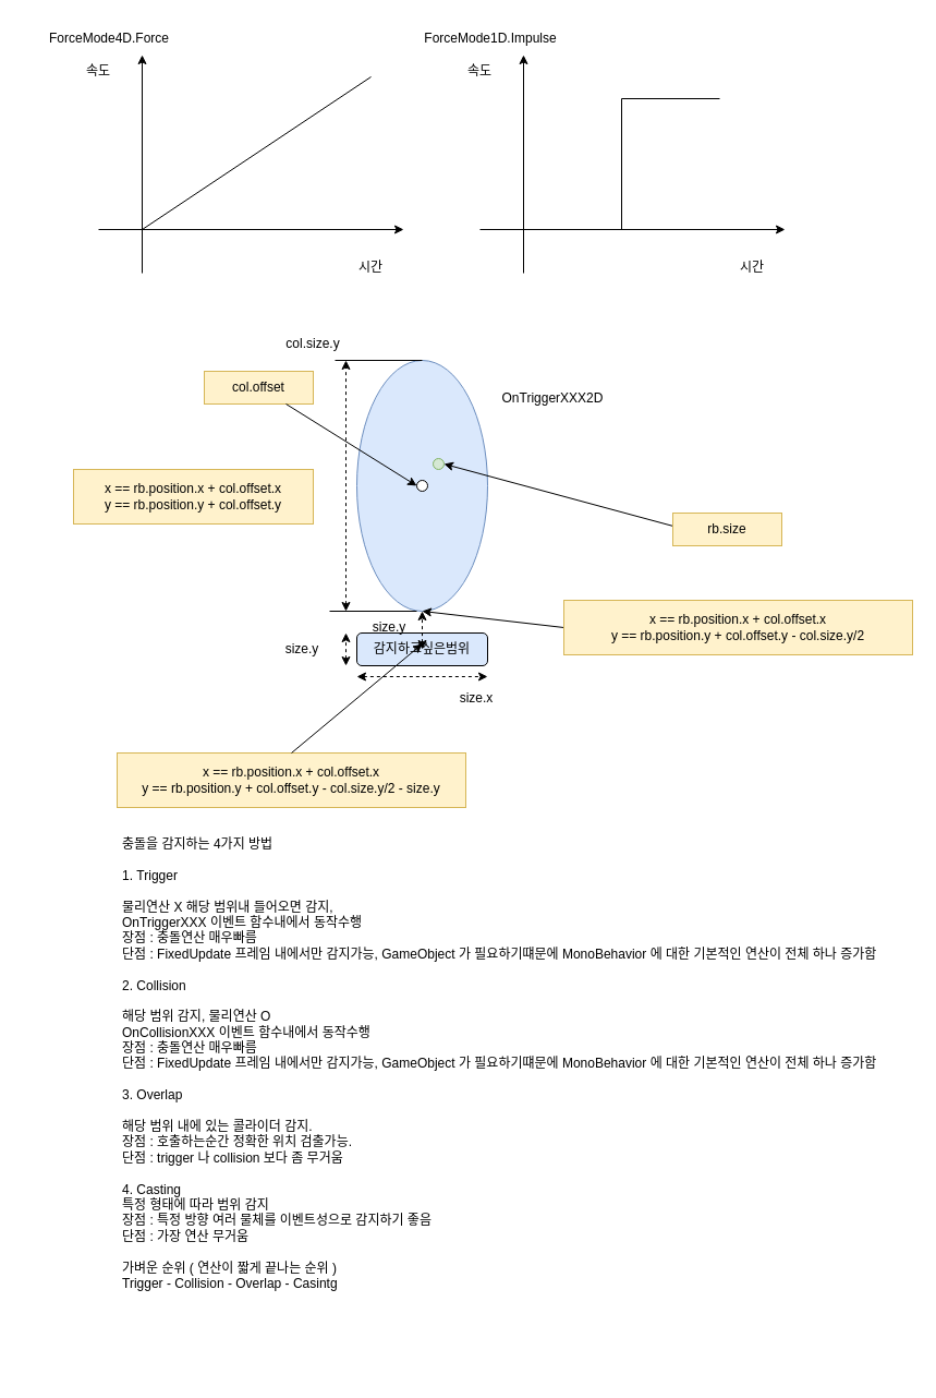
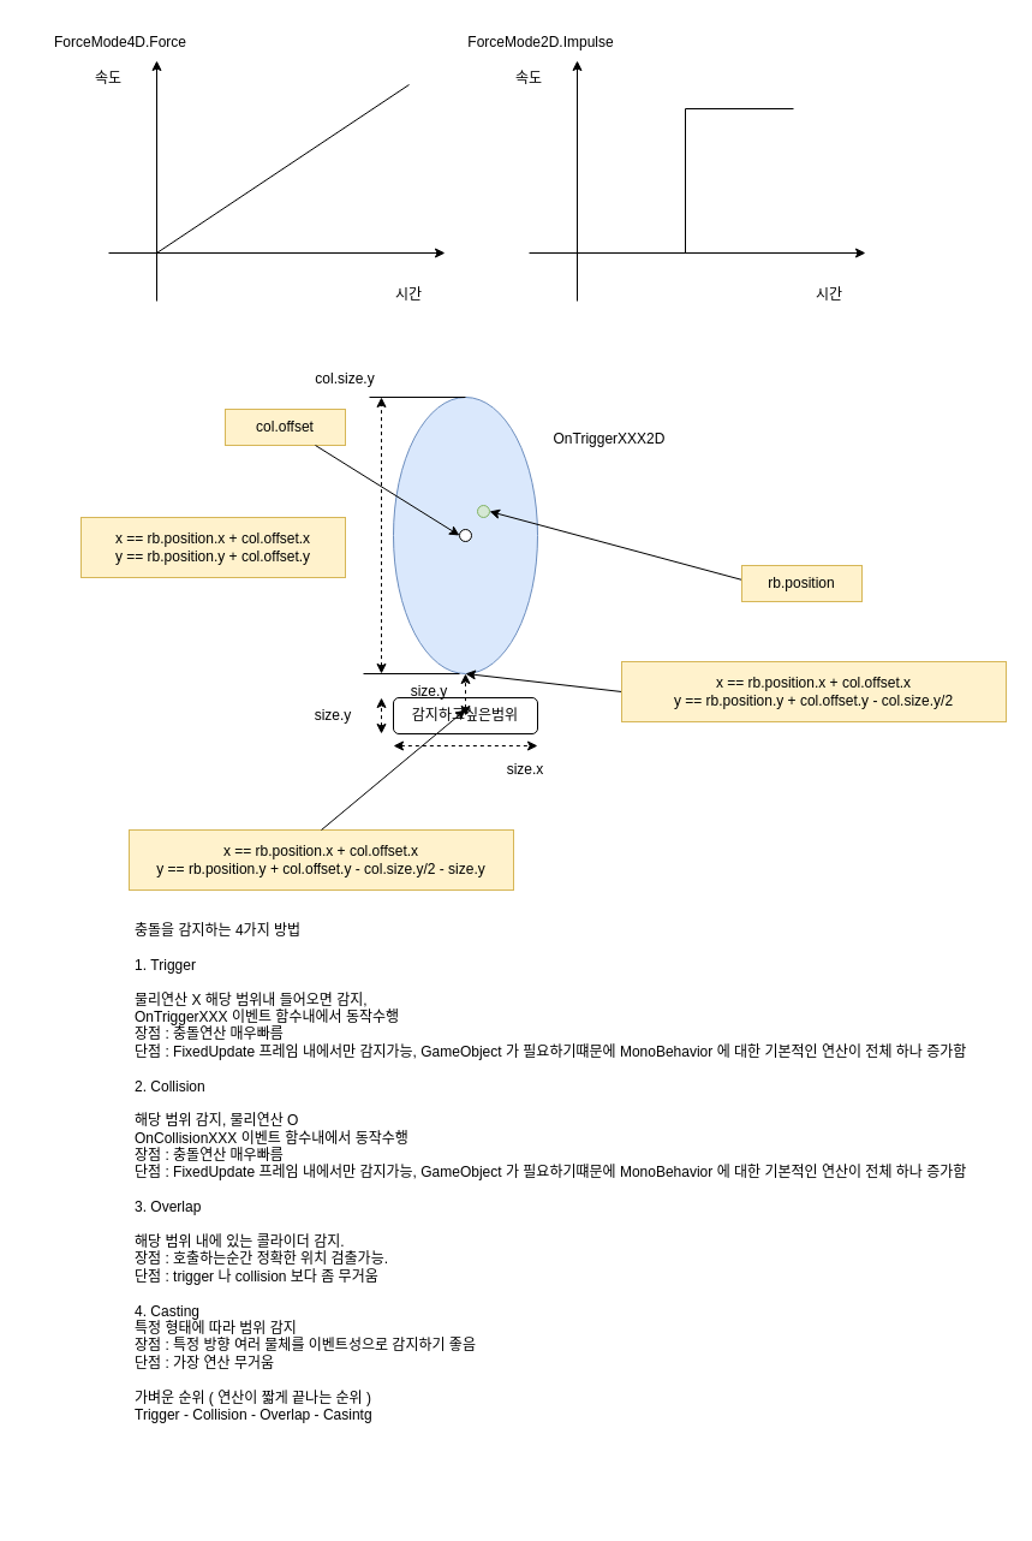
  <mxCell id="0" />
  <mxCell id="1" parent="0" />
  <mxCell id="2" value="" style="endArrow=classic;html=1;rounded=0;" edge="1" parent="1"><mxGeometry width="50" height="50" relative="1" as="geometry"><mxPoint x="90" y="210" as="sourcePoint" /><mxPoint x="370" y="210" as="targetPoint" /></mxGeometry></mxCell>
  <mxCell id="3" value="" style="endArrow=classic;html=1;rounded=0;" edge="1" parent="1"><mxGeometry width="50" height="50" relative="1" as="geometry"><mxPoint x="130" y="250" as="sourcePoint" /><mxPoint x="130" y="50" as="targetPoint" /></mxGeometry></mxCell>
  <mxCell id="4" value="" style="endArrow=none;html=1;rounded=0;" edge="1" parent="1"><mxGeometry width="50" height="50" relative="1" as="geometry"><mxPoint x="130" y="210" as="sourcePoint" /><mxPoint x="340" y="70" as="targetPoint" /></mxGeometry></mxCell>
  <mxCell id="5" value="시간" style="text;html=1;strokeColor=none;fillColor=none;align=center;verticalAlign=middle;whiteSpace=wrap;rounded=0;" vertex="1" parent="1"><mxGeometry x="310" y="230" width="60" height="30" as="geometry" /></mxCell>
  <mxCell id="6" value="속도" style="text;html=1;strokeColor=none;fillColor=none;align=center;verticalAlign=middle;whiteSpace=wrap;rounded=0;" vertex="1" parent="1"><mxGeometry x="60" y="50" width="60" height="30" as="geometry" /></mxCell>
  <mxCell id="7" value="ForceMode4D.Force" style="text;html=1;strokeColor=none;fillColor=none;align=center;verticalAlign=middle;whiteSpace=wrap;rounded=0;" vertex="1" parent="1"><mxGeometry x="20" y="20" width="160" height="30" as="geometry" /></mxCell>
  <mxCell id="8" value="" style="endArrow=classic;html=1;rounded=0;" edge="1" parent="1"><mxGeometry width="50" height="50" relative="1" as="geometry"><mxPoint x="440" y="210" as="sourcePoint" /><mxPoint x="720" y="210" as="targetPoint" /></mxGeometry></mxCell>
  <mxCell id="9" value="" style="endArrow=classic;html=1;rounded=0;" edge="1" parent="1"><mxGeometry width="50" height="50" relative="1" as="geometry"><mxPoint x="480" y="250" as="sourcePoint" /><mxPoint x="480" y="50" as="targetPoint" /></mxGeometry></mxCell>
  <mxCell id="10" value="" style="endArrow=none;html=1;rounded=0;" edge="1" parent="1"><mxGeometry width="50" height="50" relative="1" as="geometry"><mxPoint x="480" y="210" as="sourcePoint" /><mxPoint x="570" y="210" as="targetPoint" /></mxGeometry></mxCell>
  <mxCell id="11" value="시간" style="text;html=1;strokeColor=none;fillColor=none;align=center;verticalAlign=middle;whiteSpace=wrap;rounded=0;" vertex="1" parent="1"><mxGeometry x="660" y="230" width="60" height="30" as="geometry" /></mxCell>
  <mxCell id="12" value="속도" style="text;html=1;strokeColor=none;fillColor=none;align=center;verticalAlign=middle;whiteSpace=wrap;rounded=0;" vertex="1" parent="1"><mxGeometry x="410" y="50" width="60" height="30" as="geometry" /></mxCell>
- <mxCell id="13" value="ForceMode1D.Impulse" style="text;html=1;strokeColor=none;fillColor=none;align=center;verticalAlign=middle;whiteSpace=wrap;rounded=0;" vertex="1" parent="1"><mxGeometry x="370" y="20" width="160" height="30" as="geometry" /></mxCell>
+ <mxCell id="13" value="ForceMode2D.Impulse" style="text;html=1;strokeColor=none;fillColor=none;align=center;verticalAlign=middle;whiteSpace=wrap;rounded=0;" vertex="1" parent="1"><mxGeometry x="370" y="20" width="160" height="30" as="geometry" /></mxCell>
  <mxCell id="14" value="" style="endArrow=none;html=1;rounded=0;" edge="1" parent="1"><mxGeometry width="50" height="50" relative="1" as="geometry"><mxPoint x="570" y="90" as="sourcePoint" /><mxPoint x="660" y="90" as="targetPoint" /></mxGeometry></mxCell>
  <mxCell id="15" value="" style="endArrow=none;html=1;rounded=0;" edge="1" parent="1"><mxGeometry width="50" height="50" relative="1" as="geometry"><mxPoint x="570" y="210" as="sourcePoint" /><mxPoint x="570" y="90" as="targetPoint" /></mxGeometry></mxCell>
  <mxCell id="16" value="" style="ellipse;whiteSpace=wrap;html=1;fillColor=#dae8fc;strokeColor=#6c8ebf;" vertex="1" parent="1"><mxGeometry x="327" y="330" width="120" height="230" as="geometry" /></mxCell>
  <mxCell id="17" value="" style="ellipse;whiteSpace=wrap;html=1;aspect=fixed;fillColor=#d5e8d4;strokeColor=#82b366;" vertex="1" parent="1"><mxGeometry x="397" y="420" width="10" height="10" as="geometry" /></mxCell>
  <mxCell id="18" value="OnTriggerXXX2D&lt;br&gt;" style="text;html=1;strokeColor=none;fillColor=none;align=center;verticalAlign=middle;whiteSpace=wrap;rounded=0;" vertex="1" parent="1"><mxGeometry x="477" y="350" width="60" height="30" as="geometry" /></mxCell>
  <mxCell id="19" value="" style="endArrow=classic;html=1;rounded=0;entryX=1;entryY=0.5;entryDx=0;entryDy=0;" edge="1" parent="1" target="17"><mxGeometry width="50" height="50" relative="1" as="geometry"><mxPoint x="647" y="490" as="sourcePoint" /><mxPoint x="687" y="500" as="targetPoint" /></mxGeometry></mxCell>
- <mxCell id="20" value="rb.size" style="text;html=1;strokeColor=#d6b656;fillColor=#fff2cc;align=center;verticalAlign=middle;whiteSpace=wrap;rounded=0;" vertex="1" parent="1"><mxGeometry x="617" y="470" width="100" height="30" as="geometry" /></mxCell>
+ <mxCell id="20" value="rb.position" style="text;html=1;strokeColor=#d6b656;fillColor=#fff2cc;align=center;verticalAlign=middle;whiteSpace=wrap;rounded=0;" vertex="1" parent="1"><mxGeometry x="617" y="470" width="100" height="30" as="geometry" /></mxCell>
  <mxCell id="21" value="" style="ellipse;whiteSpace=wrap;html=1;aspect=fixed;" vertex="1" parent="1"><mxGeometry x="382" y="440" width="10" height="10" as="geometry" /></mxCell>
  <mxCell id="22" value="col.offset" style="text;html=1;strokeColor=#d6b656;fillColor=#fff2cc;align=center;verticalAlign=middle;whiteSpace=wrap;rounded=0;" vertex="1" parent="1"><mxGeometry x="187" y="340" width="100" height="30" as="geometry" /></mxCell>
  <mxCell id="23" value="" style="endArrow=classic;html=1;rounded=0;exitX=0.75;exitY=1;exitDx=0;exitDy=0;entryX=0;entryY=0.5;entryDx=0;entryDy=0;" edge="1" parent="1" source="22" target="21"><mxGeometry width="50" height="50" relative="1" as="geometry"><mxPoint x="547" y="530" as="sourcePoint" /><mxPoint x="597" y="480" as="targetPoint" /></mxGeometry></mxCell>
  <mxCell id="24" value="" style="endArrow=classic;html=1;rounded=0;entryX=0.5;entryY=1;entryDx=0;entryDy=0;exitX=0;exitY=0.5;exitDx=0;exitDy=0;" edge="1" parent="1" source="26" target="16"><mxGeometry width="50" height="50" relative="1" as="geometry"><mxPoint x="517" y="560" as="sourcePoint" /><mxPoint x="392" y="455" as="targetPoint" /></mxGeometry></mxCell>
  <mxCell id="25" value="x == rb.position.x + col.offset.x&lt;br&gt;y == rb.position.y + col.offset.y" style="text;html=1;strokeColor=#d6b656;fillColor=#fff2cc;align=center;verticalAlign=middle;whiteSpace=wrap;rounded=0;" vertex="1" parent="1"><mxGeometry x="67" y="430" width="220" height="50" as="geometry" /></mxCell>
  <mxCell id="26" value="x == rb.position.x + col.offset.x&lt;br&gt;y == rb.position.y + col.offset.y - col.size.y/2" style="text;html=1;strokeColor=#d6b656;fillColor=#fff2cc;align=center;verticalAlign=middle;whiteSpace=wrap;rounded=0;" vertex="1" parent="1"><mxGeometry x="517" y="550" width="320" height="50" as="geometry" /></mxCell>
  <mxCell id="27" value="" style="endArrow=classic;startArrow=classic;html=1;rounded=0;dashed=1;" edge="1" parent="1"><mxGeometry width="50" height="50" relative="1" as="geometry"><mxPoint x="317" y="560" as="sourcePoint" /><mxPoint x="317" y="330" as="targetPoint" /></mxGeometry></mxCell>
  <mxCell id="28" value="col.size.y" style="text;html=1;strokeColor=none;fillColor=none;align=center;verticalAlign=middle;whiteSpace=wrap;rounded=0;" vertex="1" parent="1"><mxGeometry x="257" y="300" width="60" height="30" as="geometry" /></mxCell>
  <mxCell id="29" value="" style="endArrow=none;html=1;rounded=0;entryX=0.5;entryY=0;entryDx=0;entryDy=0;" edge="1" parent="1" target="16"><mxGeometry width="50" height="50" relative="1" as="geometry"><mxPoint x="307" y="330" as="sourcePoint" /><mxPoint x="497" y="490" as="targetPoint" /></mxGeometry></mxCell>
  <mxCell id="30" value="" style="endArrow=none;html=1;rounded=0;entryX=0.5;entryY=0;entryDx=0;entryDy=0;" edge="1" parent="1"><mxGeometry width="50" height="50" relative="1" as="geometry"><mxPoint x="302" y="560" as="sourcePoint" /><mxPoint x="382" y="560" as="targetPoint" /></mxGeometry></mxCell>
- <mxCell id="31" value="감지하고싶은범위" style="rounded=1;whiteSpace=wrap;html=1;fillColor=#dae8fc;" vertex="1" parent="1"><mxGeometry x="327" y="580" width="120" height="30" as="geometry" /></mxCell>
+ <mxCell id="31" value="감지하고싶은범위" style="rounded=1;whiteSpace=wrap;html=1;" vertex="1" parent="1"><mxGeometry x="327" y="580" width="120" height="30" as="geometry" /></mxCell>
  <mxCell id="32" value="" style="endArrow=classic;startArrow=classic;html=1;rounded=0;dashed=1;" edge="1" parent="1"><mxGeometry width="50" height="50" relative="1" as="geometry"><mxPoint x="327" y="620" as="sourcePoint" /><mxPoint x="447" y="620" as="targetPoint" /></mxGeometry></mxCell>
  <mxCell id="33" value="size.x" style="text;html=1;strokeColor=none;fillColor=none;align=center;verticalAlign=middle;whiteSpace=wrap;rounded=0;" vertex="1" parent="1"><mxGeometry x="407" y="625" width="60" height="30" as="geometry" /></mxCell>
  <mxCell id="34" value="" style="endArrow=classic;startArrow=classic;html=1;rounded=0;dashed=1;" edge="1" parent="1"><mxGeometry width="50" height="50" relative="1" as="geometry"><mxPoint x="317" y="610" as="sourcePoint" /><mxPoint x="317" y="580" as="targetPoint" /></mxGeometry></mxCell>
  <mxCell id="35" value="size.y" style="text;html=1;strokeColor=none;fillColor=none;align=center;verticalAlign=middle;whiteSpace=wrap;rounded=0;" vertex="1" parent="1"><mxGeometry x="247" y="580" width="60" height="30" as="geometry" /></mxCell>
  <mxCell id="36" value="" style="endArrow=classic;startArrow=classic;html=1;rounded=0;entryX=0.5;entryY=1;entryDx=0;entryDy=0;exitX=0.5;exitY=0.5;exitDx=0;exitDy=0;exitPerimeter=0;dashed=1;" edge="1" parent="1" source="31" target="16"><mxGeometry width="50" height="50" relative="1" as="geometry"><mxPoint x="307" y="630" as="sourcePoint" /><mxPoint x="307" y="600" as="targetPoint" /></mxGeometry></mxCell>
  <mxCell id="37" value="size.y" style="text;html=1;strokeColor=none;fillColor=none;align=center;verticalAlign=middle;whiteSpace=wrap;rounded=0;dashed=1;" vertex="1" parent="1"><mxGeometry x="327" y="560" width="60" height="30" as="geometry" /></mxCell>
  <mxCell id="38" value="x == rb.position.x + col.offset.x&lt;br&gt;y == rb.position.y + col.offset.y - col.size.y/2 - size.y" style="text;html=1;strokeColor=#d6b656;fillColor=#fff2cc;align=center;verticalAlign=middle;whiteSpace=wrap;rounded=0;" vertex="1" parent="1"><mxGeometry x="107" y="690" width="320" height="50" as="geometry" /></mxCell>
  <mxCell id="39" value="" style="endArrow=classic;html=1;rounded=0;exitX=0.5;exitY=0;exitDx=0;exitDy=0;" edge="1" parent="1" source="38"><mxGeometry width="50" height="50" relative="1" as="geometry"><mxPoint x="387" y="600" as="sourcePoint" /><mxPoint x="387" y="590" as="targetPoint" /></mxGeometry></mxCell>
  <mxCell id="40" value="충돌을 감지하는 4가지 방법&lt;br&gt;&lt;br&gt;1. Trigger&amp;nbsp;&lt;br&gt;&lt;br&gt;물리연산 X 해당 범위내 들어오면 감지,&lt;br&gt;OnTriggerXXX 이벤트 함수내에서 동작수행&lt;br&gt;장점 : 충돌연산 매우빠름&lt;br&gt;단점 : FixedUpdate 프레임 내에서만 감지가능, GameObject 가 필요하기떄문에 MonoBehavior 에 대한 기본적인 연산이 전체 하나 증가함&lt;br&gt;&lt;br&gt;2. Collision&lt;br&gt;&lt;br&gt;해당 범위 감지, 물리연산 O&amp;nbsp;&lt;br&gt;OnCollisionXXX 이벤트 함수내에서 동작수행&lt;br&gt;장점 : 충돌연산 매우빠름&lt;br&gt;단점 : FixedUpdate 프레임 내에서만 감지가능, GameObject 가 필요하기떄문에 MonoBehavior 에 대한 기본적인 연산이 전체 하나 증가함&lt;br&gt;&lt;br&gt;3. Overlap&lt;br&gt;&lt;br&gt;해당 범위 내에 있는 콜라이더 감지.&lt;br&gt;장점 : 호출하는순간 정확한 위치 검출가능.&lt;br&gt;단점 : trigger 나 collision 보다 좀 무거움&lt;br&gt;&lt;br&gt;4. Casting&lt;br&gt;특정 형태에 따라 범위 감지&amp;nbsp;&lt;br&gt;장점 : 특정 방향 여러 물체를 이벤트성으로 감지하기 좋음&lt;br&gt;단점 : 가장 연산 무거움&amp;nbsp;&lt;br&gt;&lt;br&gt;가벼운 순위 ( 연산이 짧게 끝나는 순위 )&lt;br&gt;Trigger - Collision - Overlap - Casintg" style="text;html=1;strokeColor=none;fillColor=none;align=left;verticalAlign=top;whiteSpace=wrap;rounded=0;dashed=1;" vertex="1" parent="1"><mxGeometry x="110" y="760" width="713" height="500" as="geometry" /></mxCell>
